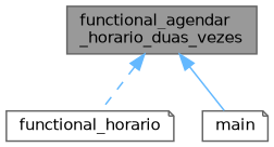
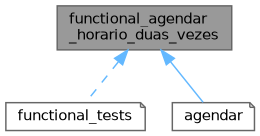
  digraph {
    rankdir=TB
    node [color=grey40 fillcolor=white fontname=Helvetica fontsize=10 shape=note style=filled]
    edge [color=steelblue1 dir=back fontname=Helvetica fontsize=10 labelfontname=Helvetica labelfontsize=10]
    n1 [color=gray40 fillcolor=grey60 fontcolor=black height=0.2 label="functional_agendar\l_horario_duas_vezes" shape=box width=0.4]
-   n2 [height=0.2 label=functional_horario width=0.4]
-   n3 [height=0.2 label=main width=0.4]
+   n2 [height=0.2 label=functional_tests width=0.4]
+   n3 [height=0.2 label=agendar width=0.4]
    n1 -> n2 [style=dashed]
    n1 -> n3 [style=solid]
  }
